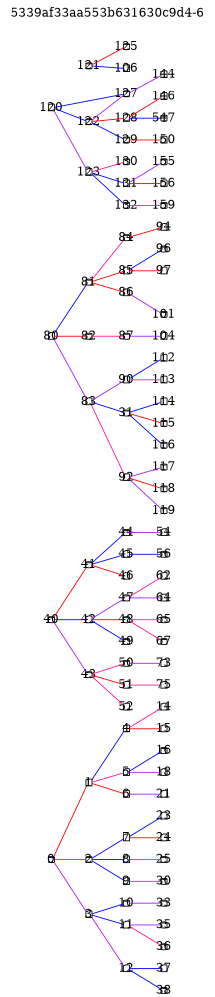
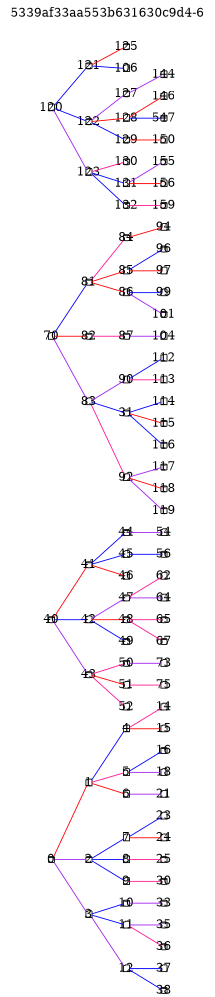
  strict graph {
    label="5339af33aa553b631630c9d4-6"
    labelloc=t
    rankdir=LR
    node [fixedsize=true shape=folder]
    edge [color=blue]
    0 [height=0.1 shape=cylinder width=0.1]
    1 [height=0.1 width=0.1]
    2 [height=0.1 shape=cylinder width=0.1]
    3 [height=0.1 width=0.1]
    4 [height=0.1 width=0.1]
    5 [height=0.1 width=0.1]
    6 [height=0.1 width=0.1]
    7 [height=0.1 width=0.1]
    8 [height=0.1 width=0.1]
    9 [height=0.1 width=0.1]
    10 [height=0.1 shape=cylinder width=0.1]
    11 [height=0.1 width=0.1]
    12 [height=0.1 width=0.1]
    14 [height=0.1 width=0.1]
    15 [height=0.1 width=0.1]
    16 [height=0.1 shape=cylinder width=0.1]
    18 [height=0.1 width=0.1]
    21 [height=0.1 width=0.1]
    23 [height=0.1 width=0.1]
    24 [height=0.1 width=0.1]
    25 [height=0.1 shape=cylinder width=0.1]
    30 [height=0.1 shape=cylinder width=0.1]
    33 [height=0.1 shape=cylinder width=0.1]
    35 [height=0.1 shape=cylinder width=0.1]
    36 [height=0.1 shape=cylinder width=0.1]
    37 [height=0.1 width=0.1]
    38 [height=0.1 shape=cylinder width=0.1]
    40 [height=0.1 shape=cylinder width=0.1]
    41 [height=0.1 shape=cylinder width=0.1]
    42 [height=0.1 width=0.1]
    43 [height=0.1 shape=cylinder width=0.1]
    44 [height=0.1 shape=cylinder width=0.1]
    45 [height=0.1 width=0.1]
    46 [height=0.1 width=0.1]
    47 [height=0.1 shape=cylinder width=0.1]
    48 [height=0.1 shape=cylinder width=0.1]
    49 [height=0.1 shape=cylinder width=0.1]
    50 [height=0.1 shape=cylinder width=0.1]
    51 [height=0.1 width=0.1]
    52 [height=0.1 width=0.1]
    54 [height=0.1 width=0.1]
    56 [height=0.1 shape=cylinder width=0.1]
    62 [height=0.1 width=0.1]
    64 [height=0.1 width=0.1]
    65 [height=0.1 shape=cylinder width=0.1]
    67 [height=0.1 shape=cylinder width=0.1]
    73 [height=0.1 width=0.1]
    75 [height=0.1 width=0.1]
-   80 [height=0.1 width=0.1]
+   80 [height=0.1 width=0.1 label=70]
    81 [height=0.1 shape=cylinder width=0.1]
    82 [height=0.1 shape=cylinder width=0.1]
    83 [height=0.1 width=0.1]
    84 [height=0.1 shape=cylinder width=0.1]
    85 [height=0.1 width=0.1]
    86 [height=0.1 width=0.1]
    87 [height=0.1 shape=cylinder width=0.1]
    90 [height=0.1 width=0.1]
    n58 [height=0.1 label=31 shape=cylinder width=0.1]
    92 [height=0.1 width=0.1]
    94 [height=0.1 width=0.1]
    96 [height=0.1 shape=cylinder width=0.1]
    97 [height=0.1 width=0.1]
+   99 [height=0.1 width=0.1]
    101 [height=0.1 shape=cylinder width=0.1]
    104 [height=0.1 width=0.1]
    112 [height=0.1 width=0.1]
    113 [height=0.1 width=0.1]
    114 [height=0.1 width=0.1]
    115 [height=0.1 shape=cylinder width=0.1]
    116 [height=0.1 shape=cylinder width=0.1]
    117 [height=0.1 shape=cylinder width=0.1]
    118 [height=0.1 shape=cylinder width=0.1]
    119 [height=0.1 shape=cylinder width=0.1]
    120 [height=0.1 width=0.1]
    121 [height=0.1 shape=cylinder width=0.1]
    122 [height=0.1 shape=cylinder width=0.1]
    123 [height=0.1 width=0.1]
    125 [height=0.1 shape=cylinder width=0.1]
    n79 [height=0.1 label=106 width=0.1]
    127 [height=0.1 shape=cylinder width=0.1]
    128 [height=0.1 width=0.1]
    129 [height=0.1 shape=cylinder width=0.1]
    130 [height=0.1 shape=cylinder width=0.1]
    131 [height=0.1 width=0.1]
    132 [height=0.1 shape=cylinder width=0.1]
    144 [height=0.1 width=0.1]
    146 [height=0.1 width=0.1]
    n88 [height=0.1 label=547 shape=cylinder width=0.1]
    150 [height=0.1 width=0.1]
    155 [height=0.1 shape=cylinder width=0.1]
    156 [height=0.1 width=0.1]
    159 [height=0.1 shape=cylinder width=0.1]
    0 -- 1 [color=red]
    0 -- 2 [color=purple]
    0 -- 3 [color=purple]
    1 -- 4
    1 -- 5 [color=deeppink]
    1 -- 6 [color=red]
    2 -- 7
    2 -- 8
    2 -- 9
    3 -- 10
    3 -- 11
    3 -- 12 [color=purple]
    4 -- 14 [color=deeppink]
    4 -- 15 [color=red]
    5 -- 16
    5 -- 18 [color=purple]
    6 -- 21 [color=purple]
    7 -- 23
    7 -- 24 [color=red]
    8 -- 25 [color=deeppink]
    9 -- 30 [color=deeppink]
    10 -- 33 [color=purple]
    11 -- 35 [color=purple]
    11 -- 36 [color=deeppink]
    12 -- 37
    12 -- 38
    40 -- 41 [color=red]
    40 -- 42
    40 -- 43 [color=purple]
    41 -- 44
    41 -- 45
    41 -- 46 [color=red]
    42 -- 47 [color=purple]
    42 -- 48 [color=red]
    42 -- 49
    43 -- 50 [color=deeppink]
    43 -- 51 [color=red]
    43 -- 52 [color=deeppink]
    44 -- 54 [color=purple]
    45 -- 56
    47 -- 62 [color=deeppink]
    47 -- 64 [color=purple]
    48 -- 65 [color=deeppink]
    48 -- 67 [color=deeppink]
    50 -- 73 [color=purple]
    51 -- 75 [color=deeppink]
    80 -- 81
    80 -- 82 [color=red]
    80 -- 83 [color=purple]
    81 -- 84 [color=deeppink]
    81 -- 85 [color=red]
    81 -- 86 [color=red]
    82 -- 87 [color=deeppink]
    83 -- 90 [color=purple]
    83 -- n58
    83 -- 92 [color=deeppink]
    84 -- 94 [color=red]
    85 -- 96
    85 -- 97 [color=red]
+   86 -- 99
    86 -- 101 [color=purple]
    87 -- 104 [color=purple]
    90 -- 112
    90 -- 113 [color=deeppink]
    n58 -- 114
    n58 -- 115 [color=red]
    n58 -- 116
    92 -- 117 [color=purple]
    92 -- 118 [color=red]
    92 -- 119 [color=purple]
-   120 -- 127
+   120 -- 121
    120 -- 122
    120 -- 123 [color=purple]
    121 -- 125 [color=red]
    121 -- n79
    122 -- 127 [color=purple]
    122 -- 128 [color=red]
    122 -- 129
    123 -- 130 [color=deeppink]
    123 -- 131
    123 -- 132
    127 -- 144 [color=purple]
    128 -- 146 [color=red]
    128 -- n88
    129 -- 150 [color=red]
    131 -- 155 [color=purple]
    131 -- 156 [color=red]
    132 -- 159 [color=deeppink]
  }
